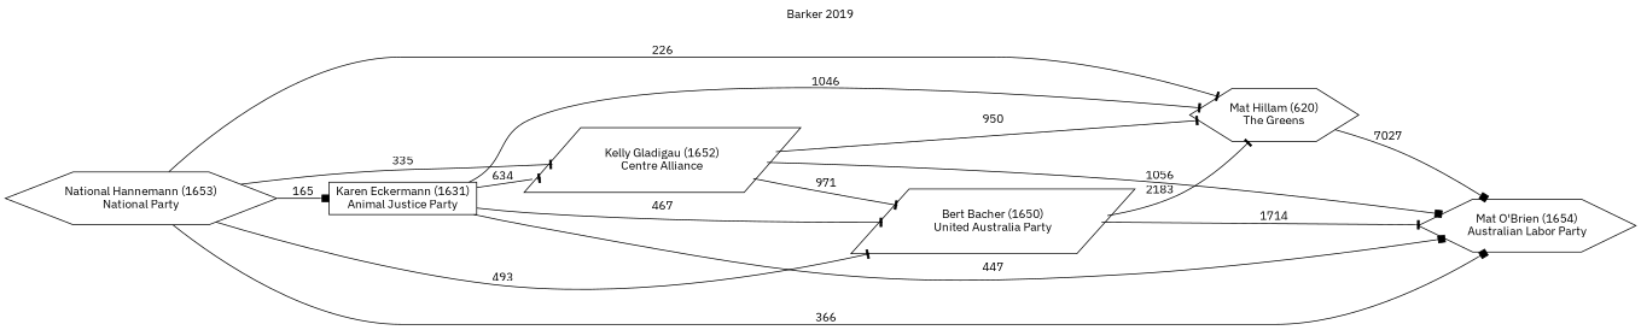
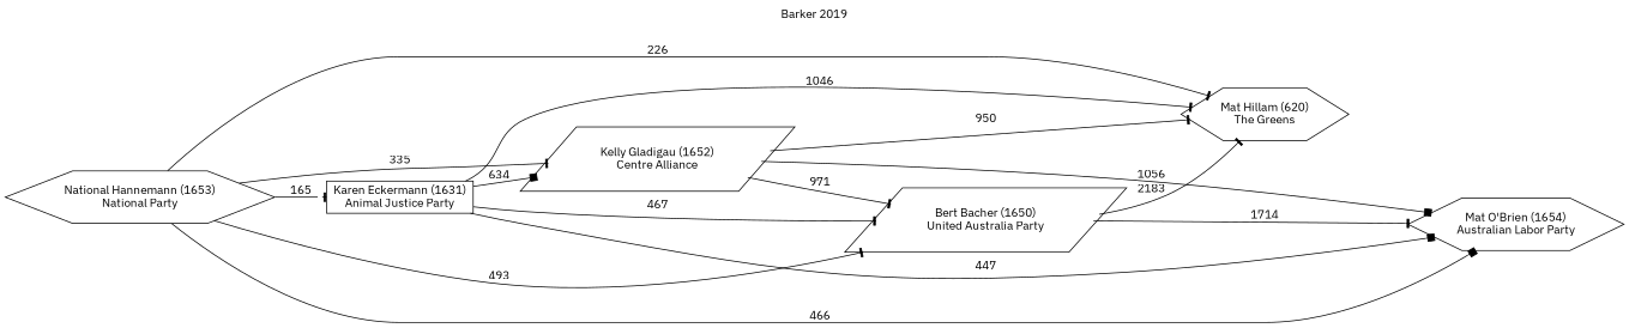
  digraph {
    fontname="IBM Plex Sans"
    label="Barker 2019"
    labelloc=t
    mclimit=10
    rankdir=LR
    node [fontname="IBM Plex Sans" shape=hexagon]
    edge [arrowhead=tee fontname="IBM Plex Sans"]
    n1 [label="Bert Bacher (1650)\nUnited Australia Party" shape=parallelogram]
    n2 [label="Mat O'Brien (1654)\nAustralian Labor Party"]
    n3 [label="Mat Hillam (620)\nThe Greens"]
    n4 [label="Karen Eckermann (1631)\nAnimal Justice Party" shape=box]
    n5 [label="Kelly Gladigau (1652)\nCentre Alliance" shape=parallelogram]
    n6 [label="National Hannemann (1653)\nNational Party"]
    n1 -> n2 [label=1714]
    n1 -> n3 [label=2183]
-   n3 -> n2 [arrowhead=box label=7027]
    n4 -> n1 [label=467]
    n4 -> n2 [arrowhead=box label=447]
    n4 -> n3 [label=1046]
-   n4 -> n5 [label=634]
+   n4 -> n5 [arrowhead=box label=634]
    n5 -> n1 [label=971]
    n5 -> n2 [arrowhead=box label=1056]
    n5 -> n3 [label=950]
    n6 -> n1 [label=493]
-   n6 -> n2 [arrowhead=box label=366]
+   n6 -> n2 [arrowhead=box label=466]
    n6 -> n3 [label=226]
-   n6 -> n4 [arrowhead=box label=165]
+   n6 -> n4 [label=165]
    n6 -> n5 [label=335]
  }
